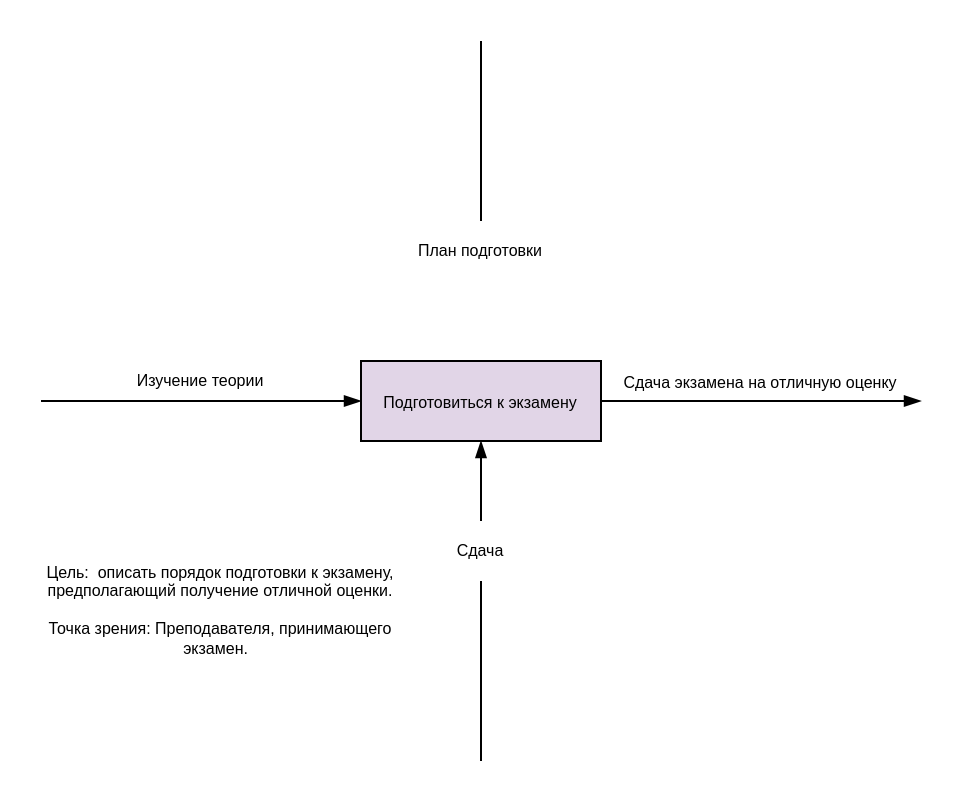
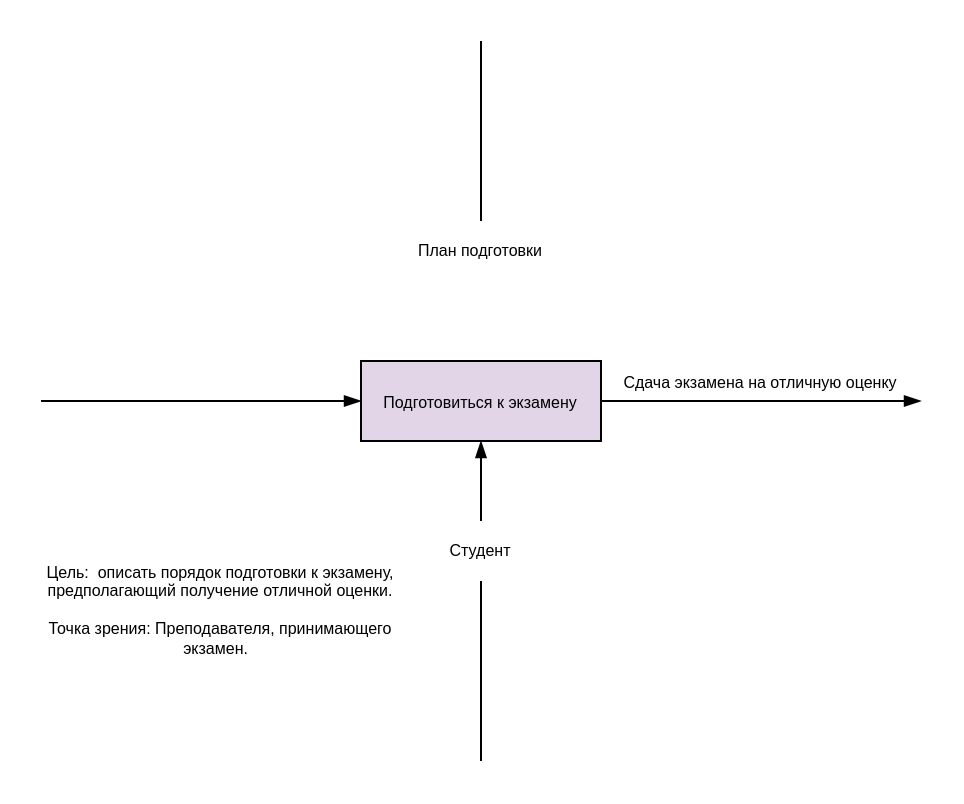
  <mxCell id="0" />
  <mxCell id="1" parent="0" />
  <mxCell id="2" value="&lt;font style=&quot;font-size: 8px;&quot;&gt;Подготовиться к экзамену&lt;/font&gt;" style="rounded=0;whiteSpace=wrap;html=1;fillColor=#e1d5e7;" vertex="1" parent="1"><mxGeometry x="180" y="180" width="120" height="40" as="geometry" /></mxCell>
  <mxCell id="3" value="" style="endArrow=blockThin;html=1;rounded=0;entryX=0.5;entryY=1;entryDx=0;entryDy=0;endFill=1;startArrow=none;" edge="1" parent="1" source="8" target="2"><mxGeometry width="50" height="50" relative="1" as="geometry"><mxPoint x="240" y="380" as="sourcePoint" /><mxPoint x="270" y="230" as="targetPoint" /></mxGeometry></mxCell>
  <mxCell id="4" value="" style="endArrow=none;html=1;rounded=0;entryX=1;entryY=0.5;entryDx=0;entryDy=0;endFill=0;startArrow=blockThin;startFill=1;" edge="1" parent="1" target="2"><mxGeometry width="50" height="50" relative="1" as="geometry"><mxPoint x="460" y="200" as="sourcePoint" /><mxPoint x="340" y="120" as="targetPoint" /></mxGeometry></mxCell>
  <mxCell id="5" value="&lt;font style=&quot;font-size: 8px;&quot;&gt;Сдача экзамена на отличную оценку&lt;/font&gt;" style="text;html=1;strokeColor=none;fillColor=none;align=center;verticalAlign=middle;whiteSpace=wrap;rounded=0;" vertex="1" parent="1"><mxGeometry x="310" y="180" width="140" height="20" as="geometry" /></mxCell>
  <mxCell id="6" value="" style="endArrow=blockThin;html=1;rounded=0;endFill=1;" edge="1" parent="1"><mxGeometry width="50" height="50" relative="1" as="geometry"><mxPoint x="20" y="200" as="sourcePoint" /><mxPoint x="180" y="200" as="targetPoint" /></mxGeometry></mxCell>
- <mxCell id="7" value="Изучение теории" style="text;html=1;strokeColor=none;fillColor=none;align=center;verticalAlign=middle;whiteSpace=wrap;rounded=0;fontSize=8;" vertex="1" parent="1"><mxGeometry x="50" y="175" width="100" height="30" as="geometry" /></mxCell>
- <mxCell id="8" value="Сдача" style="text;html=1;strokeColor=none;fillColor=none;align=center;verticalAlign=middle;whiteSpace=wrap;rounded=0;fontSize=8;" vertex="1" parent="1"><mxGeometry x="210" y="260" width="60" height="30" as="geometry" /></mxCell>
+ <mxCell id="8" value="Студент" style="text;html=1;strokeColor=none;fillColor=none;align=center;verticalAlign=middle;whiteSpace=wrap;rounded=0;fontSize=8;" vertex="1" parent="1"><mxGeometry x="210" y="260" width="60" height="30" as="geometry" /></mxCell>
  <mxCell id="9" value="" style="endArrow=none;html=1;rounded=0;entryX=0.5;entryY=1;entryDx=0;entryDy=0;endFill=1;" edge="1" parent="1" target="8"><mxGeometry width="50" height="50" relative="1" as="geometry"><mxPoint x="240" y="380" as="sourcePoint" /><mxPoint x="240" y="220" as="targetPoint" /></mxGeometry></mxCell>
  <mxCell id="10" value="План подготовки" style="text;html=1;strokeColor=none;fillColor=none;align=center;verticalAlign=middle;whiteSpace=wrap;rounded=0;fontSize=8;" vertex="1" parent="1"><mxGeometry x="205" y="110" width="70" height="30" as="geometry" /></mxCell>
  <mxCell id="11" value="" style="endArrow=none;html=1;rounded=0;entryX=0.5;entryY=0;entryDx=0;entryDy=0;endFill=1;" edge="1" parent="1" target="10"><mxGeometry width="50" height="50" relative="1" as="geometry"><mxPoint x="240" y="20" as="sourcePoint" /><mxPoint x="240" y="180" as="targetPoint" /></mxGeometry></mxCell>
  <mxCell id="12" value="Цель:&amp;nbsp; описать порядок подготовки к экзамену, предполагающий получение отличной оценки.&lt;br&gt;&lt;br&gt;Точка зрения: Преподавателя, принимающего экзамен.&amp;nbsp;&amp;nbsp;" style="text;html=1;strokeColor=none;fillColor=none;align=center;verticalAlign=middle;whiteSpace=wrap;rounded=0;fontSize=8;" vertex="1" parent="1"><mxGeometry x="20" y="270" width="180" height="70" as="geometry" /></mxCell>
